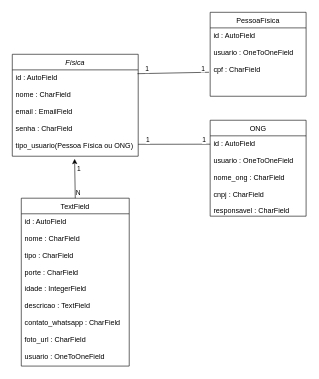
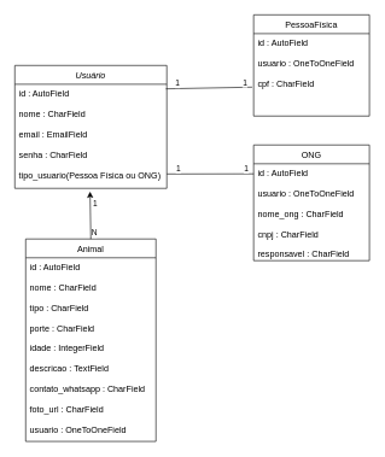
  <mxCell id="0" />
  <mxCell id="1" parent="0" />
- <mxCell id="2" value="Física" style="swimlane;fontStyle=2;align=center;verticalAlign=top;childLayout=stackLayout;horizontal=1;startSize=26;horizontalStack=0;resizeParent=1;resizeLast=0;collapsible=1;marginBottom=0;rounded=0;shadow=0;strokeWidth=1;" vertex="1" parent="1"><mxGeometry x="20" y="90" width="210" height="170" as="geometry"><mxRectangle x="230" y="140" width="160" height="26" as="alternateBounds" /></mxGeometry></mxCell>
+ <mxCell id="2" value="Usuário" style="swimlane;fontStyle=2;align=center;verticalAlign=top;childLayout=stackLayout;horizontal=1;startSize=26;horizontalStack=0;resizeParent=1;resizeLast=0;collapsible=1;marginBottom=0;rounded=0;shadow=0;strokeWidth=1;" vertex="1" parent="1"><mxGeometry x="20" y="90" width="210" height="170" as="geometry"><mxRectangle x="230" y="140" width="160" height="26" as="alternateBounds" /></mxGeometry></mxCell>
  <mxCell id="3" value="id : AutoField&#10;&#10;nome : CharField&#10;&#10;email : EmailField&#10;&#10;senha : CharField&#10;&#10;tipo_usuario(Pessoa Física ou ONG)" style="text;align=left;verticalAlign=top;spacingLeft=4;spacingRight=4;overflow=hidden;rotatable=0;points=[[0,0.5],[1,0.5]];portConstraint=eastwest;" vertex="1" parent="2"><mxGeometry y="26" width="210" height="144" as="geometry" /></mxCell>
  <mxCell id="4" value="ONG" style="swimlane;fontStyle=0;align=center;verticalAlign=top;childLayout=stackLayout;horizontal=1;startSize=26;horizontalStack=0;resizeParent=1;resizeLast=0;collapsible=1;marginBottom=0;rounded=0;shadow=0;strokeWidth=1;" vertex="1" parent="1"><mxGeometry x="350" y="200" width="160" height="160" as="geometry"><mxRectangle x="130" y="380" width="160" height="26" as="alternateBounds" /></mxGeometry></mxCell>
  <mxCell id="5" value="id : AutoField&#10;&#10;usuario : OneToOneField&#10;&#10;nome_ong : CharField&#10;&#10;cnpj : CharField&#10;&#10;responsavel : CharField" style="text;align=left;verticalAlign=top;spacingLeft=4;spacingRight=4;overflow=hidden;rotatable=0;points=[[0,0.5],[1,0.5]];portConstraint=eastwest;" vertex="1" parent="4"><mxGeometry y="26" width="160" height="134" as="geometry" /></mxCell>
- <mxCell id="6" value="TextField" style="swimlane;fontStyle=0;align=center;verticalAlign=top;childLayout=stackLayout;horizontal=1;startSize=26;horizontalStack=0;resizeParent=1;resizeLast=0;collapsible=1;marginBottom=0;rounded=0;shadow=0;strokeWidth=1;" vertex="1" parent="1"><mxGeometry x="35" y="330" width="180" height="280" as="geometry"><mxRectangle x="340" y="380" width="170" height="26" as="alternateBounds" /></mxGeometry></mxCell>
+ <mxCell id="6" value="Animal" style="swimlane;fontStyle=0;align=center;verticalAlign=top;childLayout=stackLayout;horizontal=1;startSize=26;horizontalStack=0;resizeParent=1;resizeLast=0;collapsible=1;marginBottom=0;rounded=0;shadow=0;strokeWidth=1;" vertex="1" parent="1"><mxGeometry x="35" y="330" width="180" height="280" as="geometry"><mxRectangle x="340" y="380" width="170" height="26" as="alternateBounds" /></mxGeometry></mxCell>
  <mxCell id="7" value="id : AutoField&#10;&#10;nome : CharField&#10;&#10;tipo : CharField&#10;&#10;porte : CharField&#10;&#10;idade : IntegerField&#10;&#10;descricao : TextField&#10;&#10;contato_whatsapp : CharField&#10;&#10;foto_url : CharField&#10;&#10;usuario : OneToOneField" style="text;align=left;verticalAlign=top;spacingLeft=4;spacingRight=4;overflow=hidden;rotatable=0;points=[[0,0.5],[1,0.5]];portConstraint=eastwest;" vertex="1" parent="6"><mxGeometry y="26" width="180" height="254" as="geometry" /></mxCell>
  <mxCell id="8" value="PessoaFísica" style="swimlane;fontStyle=0;align=center;verticalAlign=top;childLayout=stackLayout;horizontal=1;startSize=26;horizontalStack=0;resizeParent=1;resizeLast=0;collapsible=1;marginBottom=0;rounded=0;shadow=0;strokeWidth=1;" vertex="1" parent="1"><mxGeometry x="350" y="20" width="160" height="140" as="geometry"><mxRectangle x="550" y="140" width="160" height="26" as="alternateBounds" /></mxGeometry></mxCell>
  <mxCell id="9" value="id : AutoField&#10;&#10;usuario : OneToOneField&#10;&#10;cpf : CharField" style="text;align=left;verticalAlign=top;spacingLeft=4;spacingRight=4;overflow=hidden;rotatable=0;points=[[0,0.5],[1,0.5]];portConstraint=eastwest;" vertex="1" parent="8"><mxGeometry y="26" width="160" height="94" as="geometry" /></mxCell>
  <mxCell id="10" value="" style="endArrow=none;html=1;rounded=0;exitX=0.994;exitY=0.044;exitDx=0;exitDy=0;exitPerimeter=0;" edge="1" parent="1" source="3"><mxGeometry width="50" height="50" relative="1" as="geometry"><mxPoint x="280" y="400" as="sourcePoint" /><mxPoint x="348" y="120" as="targetPoint" /></mxGeometry></mxCell>
  <mxCell id="11" value="1" style="edgeLabel;html=1;align=center;verticalAlign=middle;resizable=0;points=[];" connectable="0" vertex="1" parent="10"><mxGeometry x="-0.738" y="2" relative="1" as="geometry"><mxPoint y="-6" as="offset" /></mxGeometry></mxCell>
  <mxCell id="12" value="1" style="edgeLabel;html=1;align=center;verticalAlign=middle;resizable=0;points=[];" connectable="0" vertex="1" parent="10"><mxGeometry x="0.826" relative="1" as="geometry"><mxPoint y="-7" as="offset" /></mxGeometry></mxCell>
  <mxCell id="13" value="" style="endArrow=none;html=1;rounded=0;exitX=1;exitY=0.862;exitDx=0;exitDy=0;entryX=0;entryY=0.104;entryDx=0;entryDy=0;exitPerimeter=0;entryPerimeter=0;" edge="1" parent="1" source="3" target="5"><mxGeometry width="50" height="50" relative="1" as="geometry"><mxPoint x="240" y="198" as="sourcePoint" /><mxPoint x="358" y="197" as="targetPoint" /></mxGeometry></mxCell>
  <mxCell id="14" value="1" style="edgeLabel;html=1;align=center;verticalAlign=middle;resizable=0;points=[];" connectable="0" vertex="1" parent="13"><mxGeometry x="-0.738" y="2" relative="1" as="geometry"><mxPoint y="-6" as="offset" /></mxGeometry></mxCell>
  <mxCell id="15" value="1" style="edgeLabel;html=1;align=center;verticalAlign=middle;resizable=0;points=[];" connectable="0" vertex="1" parent="13"><mxGeometry x="0.826" relative="1" as="geometry"><mxPoint y="-7" as="offset" /></mxGeometry></mxCell>
  <mxCell id="16" style="rounded=0;orthogonalLoop=1;jettySize=auto;html=1;exitX=0.5;exitY=0;exitDx=0;exitDy=0;entryX=0.495;entryY=1.031;entryDx=0;entryDy=0;entryPerimeter=0;" edge="1" parent="1" source="6" target="3"><mxGeometry relative="1" as="geometry" /></mxCell>
  <mxCell id="17" value="N" style="edgeLabel;html=1;align=center;verticalAlign=middle;resizable=0;points=[];" connectable="0" vertex="1" parent="16"><mxGeometry x="-0.733" relative="1" as="geometry"><mxPoint x="5" as="offset" /></mxGeometry></mxCell>
  <mxCell id="18" value="1" style="edgeLabel;html=1;align=center;verticalAlign=middle;resizable=0;points=[];" connectable="0" vertex="1" parent="16"><mxGeometry x="0.53" relative="1" as="geometry"><mxPoint x="6" as="offset" /></mxGeometry></mxCell>
